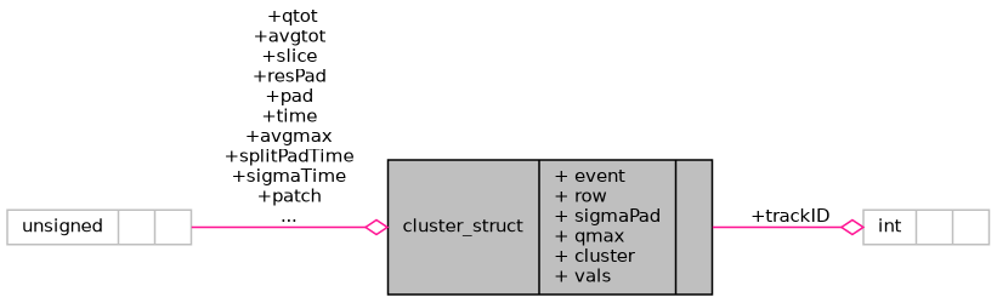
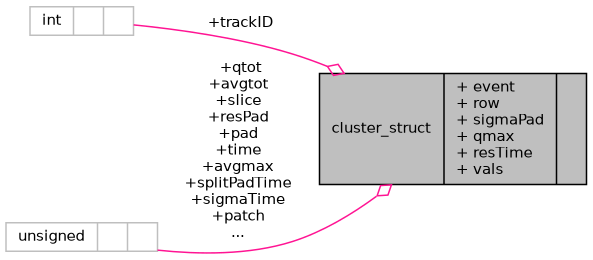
  digraph {
    rankdir=LR
    node [color=grey75 fontname=Helvetica fontsize=10 shape=record]
    edge [arrowhead=odiamond color=deeppink fontname=Helvetica fontsize=10 labelfontname=Helvetica labelfontsize=10 style=solid]
-   n1 [color=black fillcolor=grey75 fontcolor=black height=0.2 label="{cluster_struct\n|+ event\l+ row\l+ sigmaPad\l+ qmax\l+ cluster\l+ vals\l|}" style=filled width=0.4]
+   n1 [color=black fillcolor=grey75 fontcolor=black height=0.2 label="{cluster_struct\n|+ event\l+ row\l+ sigmaPad\l+ qmax\l+ resTime\l+ vals\l|}" style=filled width=0.4]
    n2 [height=0.2 label="{int\n||}" width=0.4]
    n3 [height=0.2 label="{unsigned\n||}" width=0.4]
-   n1 -> n2 [label=" +trackID"]
+   n2 -> n1 [label=" +trackID"]
    n3 -> n1 [label=" +qtot\n+avgtot\n+slice\n+resPad\n+pad\n+time\n+avgmax\n+splitPadTime\n+sigmaTime\n+patch\n..."]
  }
